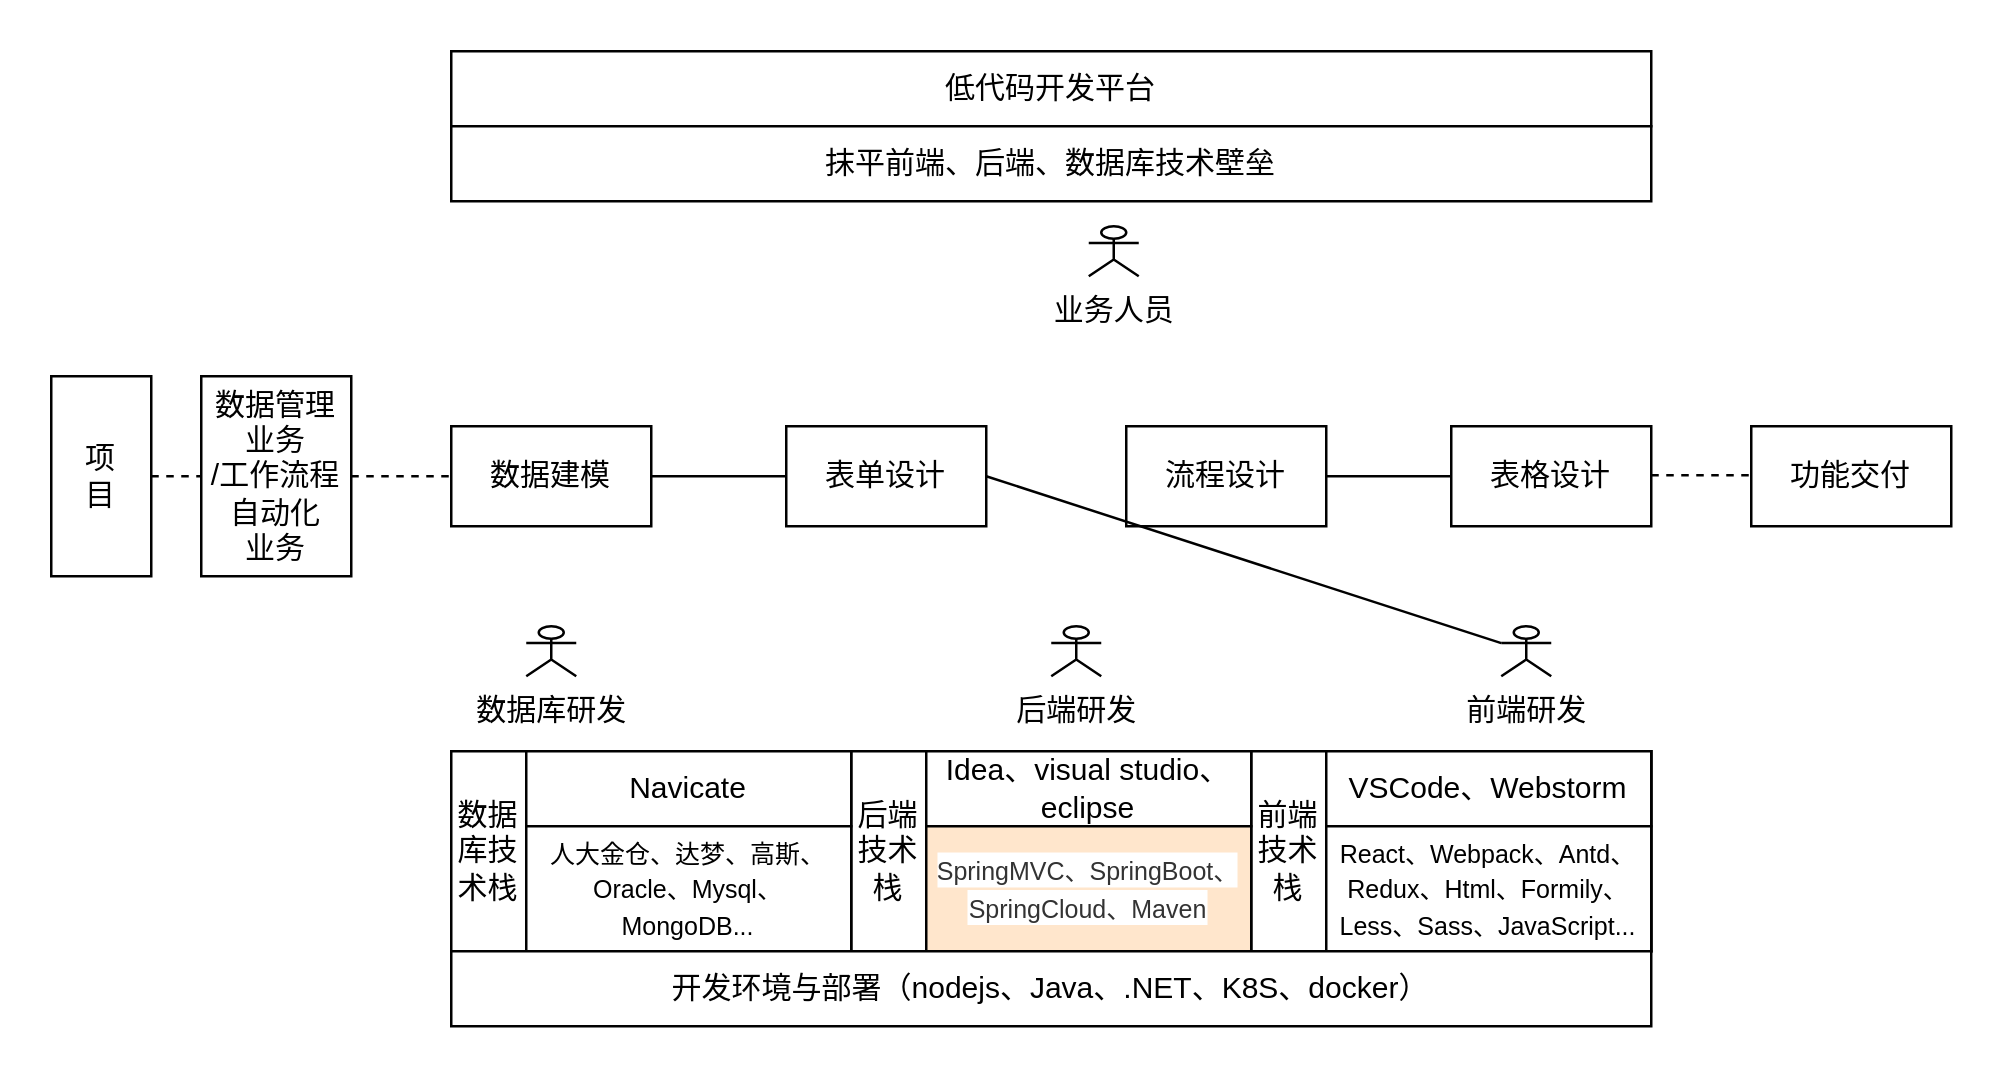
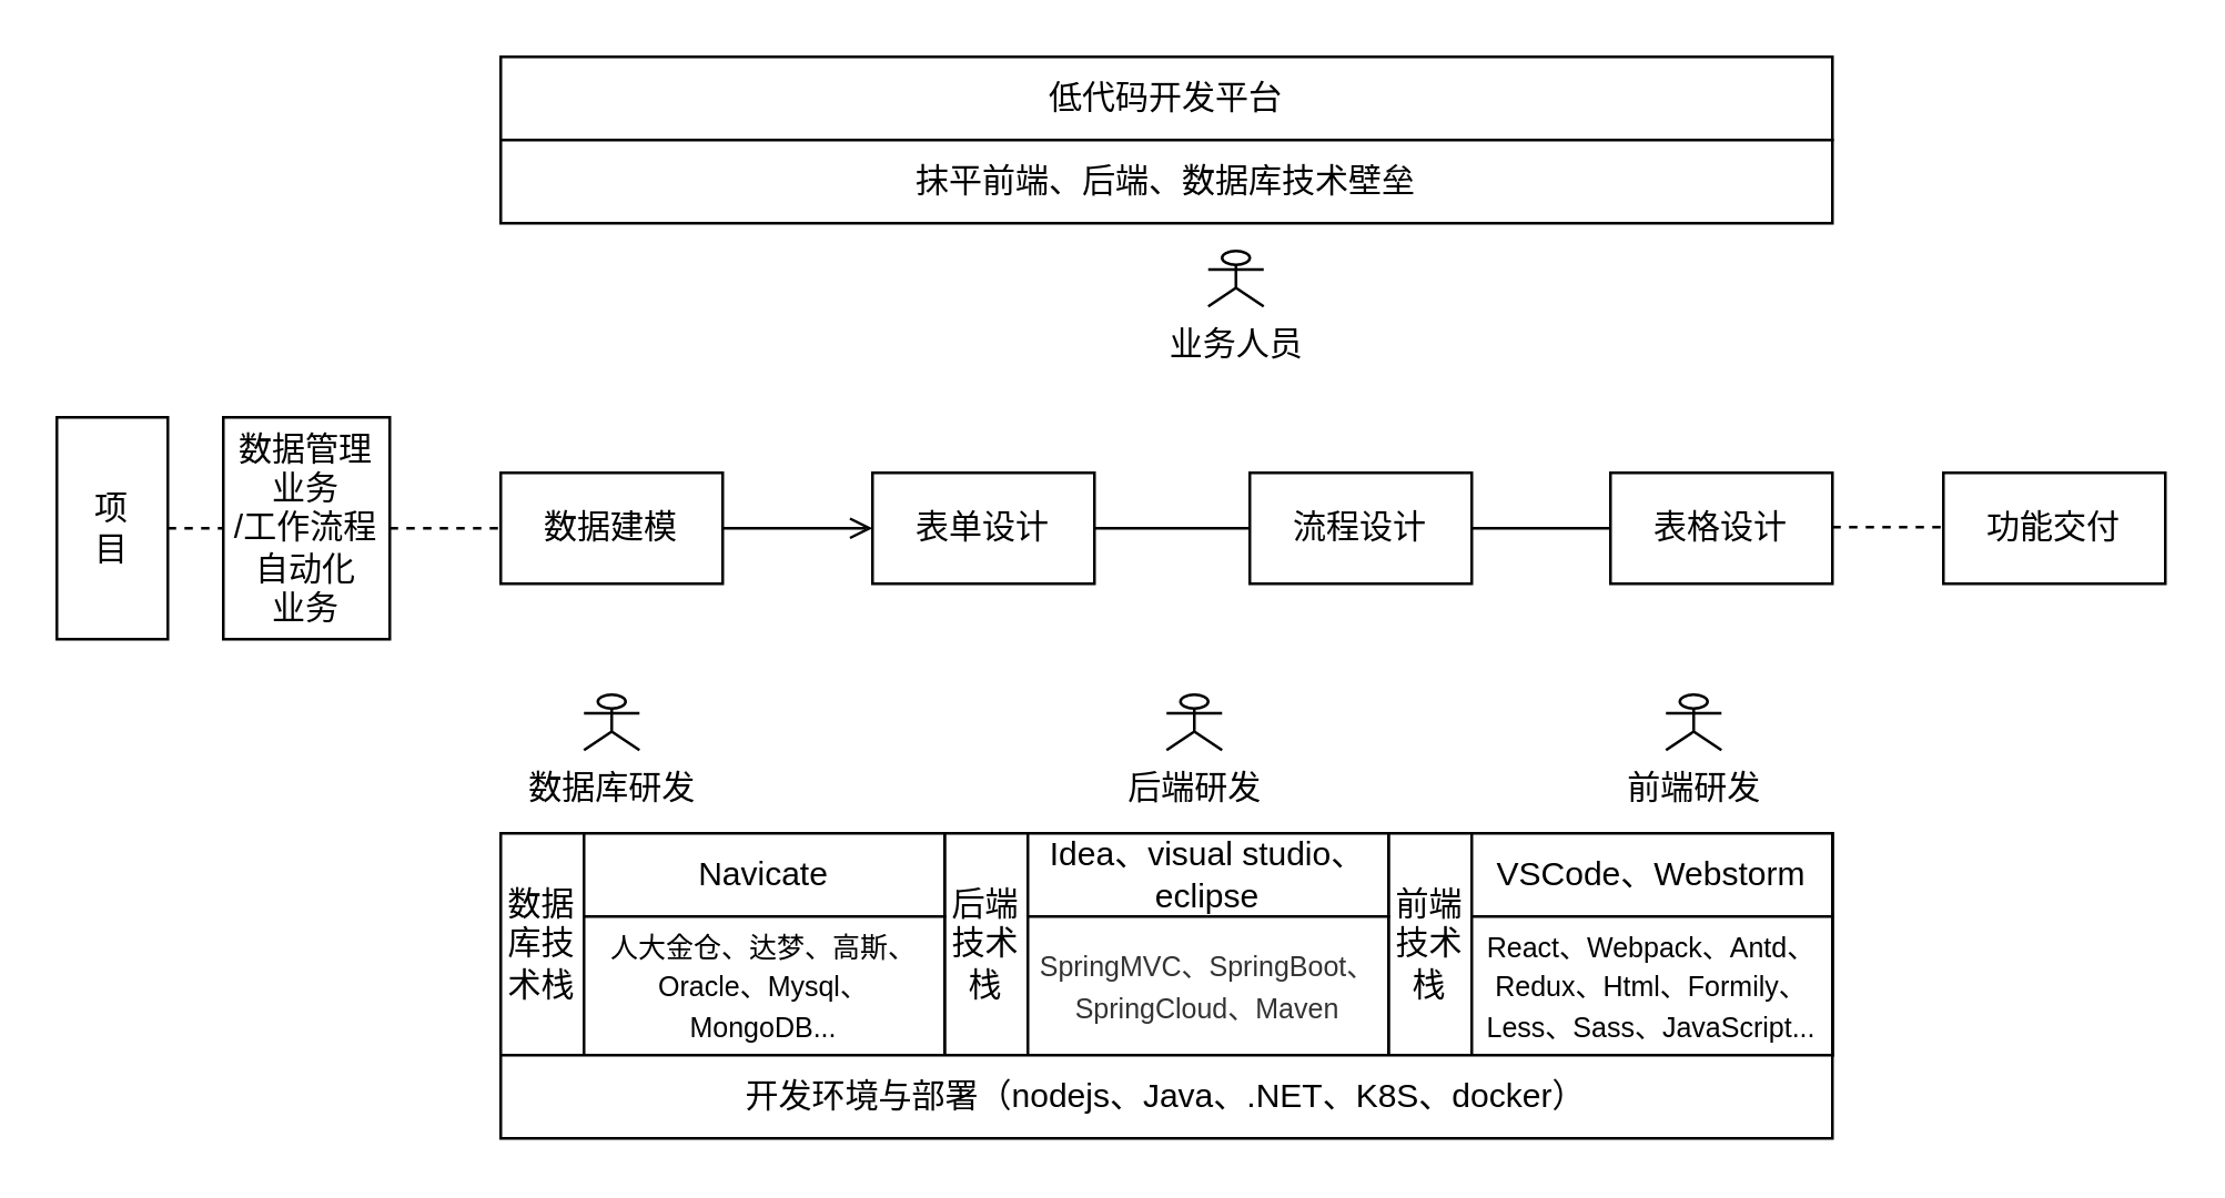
  <mxCell id="0" />
  <mxCell id="1" parent="0" />
  <mxCell id="2" value="项&lt;div&gt;&lt;span style=&quot;background-color: initial;&quot;&gt;目&lt;/span&gt;&lt;/div&gt;" style="rounded=0;whiteSpace=wrap;html=1;" vertex="1" parent="1"><mxGeometry x="20" y="150" width="40" height="80" as="geometry" /></mxCell>
  <mxCell id="3" value="数据管理业务&lt;div&gt;/工作流程自动化&lt;/div&gt;&lt;div&gt;业务&lt;/div&gt;" style="rounded=0;whiteSpace=wrap;html=1;" vertex="1" parent="1"><mxGeometry x="80" y="150" width="60" height="80" as="geometry" /></mxCell>
  <mxCell id="4" value="" style="rounded=0;whiteSpace=wrap;html=1;" vertex="1" parent="1"><mxGeometry x="180" y="300" width="480" height="80" as="geometry" /></mxCell>
  <mxCell id="5" value="数据建模" style="rounded=0;whiteSpace=wrap;html=1;" vertex="1" parent="1"><mxGeometry x="180" y="170" width="80" height="40" as="geometry" /></mxCell>
  <mxCell id="6" value="表单设计" style="rounded=0;whiteSpace=wrap;html=1;" vertex="1" parent="1"><mxGeometry x="314" y="170" width="80" height="40" as="geometry" /></mxCell>
  <mxCell id="7" value="" style="rounded=0;whiteSpace=wrap;html=1;" vertex="1" parent="1"><mxGeometry x="500" y="300" width="160" height="80" as="geometry" /></mxCell>
  <mxCell id="8" value="" style="rounded=0;whiteSpace=wrap;html=1;" vertex="1" parent="1"><mxGeometry x="340" y="300" width="160" height="80" as="geometry" /></mxCell>
  <mxCell id="9" value="" style="rounded=0;whiteSpace=wrap;html=1;" vertex="1" parent="1"><mxGeometry x="180" y="300" width="160" height="80" as="geometry" /></mxCell>
  <mxCell id="10" value="前端&lt;div&gt;技术栈&lt;/div&gt;" style="rounded=0;whiteSpace=wrap;html=1;" vertex="1" parent="1"><mxGeometry x="500" y="300" width="30" height="80" as="geometry" /></mxCell>
  <mxCell id="11" value="后端&lt;div&gt;技术栈&lt;/div&gt;" style="rounded=0;whiteSpace=wrap;html=1;" vertex="1" parent="1"><mxGeometry x="340" y="300" width="30" height="80" as="geometry" /></mxCell>
  <mxCell id="12" value="数据库技术栈" style="rounded=0;whiteSpace=wrap;html=1;" vertex="1" parent="1"><mxGeometry x="180" y="300" width="30" height="80" as="geometry" /></mxCell>
  <mxCell id="13" value="VSCode、Webstorm" style="rounded=0;whiteSpace=wrap;html=1;" vertex="1" parent="1"><mxGeometry x="530" y="300" width="130" height="30" as="geometry" /></mxCell>
  <mxCell id="14" value="Navicate" style="rounded=0;whiteSpace=wrap;html=1;" vertex="1" parent="1"><mxGeometry x="210" y="300" width="130" height="30" as="geometry" /></mxCell>
  <mxCell id="15" value="Idea、visual studio、eclipse" style="rounded=0;whiteSpace=wrap;html=1;" vertex="1" parent="1"><mxGeometry x="370" y="300" width="130" height="30" as="geometry" /></mxCell>
  <mxCell id="16" value="&lt;font style=&quot;font-size: 10px;&quot;&gt;React、Webpack、Antd、Redux、Html、Formily、Less、Sass、JavaScript...&lt;/font&gt;" style="rounded=0;whiteSpace=wrap;html=1;" vertex="1" parent="1"><mxGeometry x="530" y="330" width="130" height="50" as="geometry" /></mxCell>
- <mxCell id="17" value="&lt;span style=&quot;color: rgb(51, 51, 51); font-family: arial, verdana, helvetica, &amp;quot;PingFang SC&amp;quot;, &amp;quot;HanHei SC&amp;quot;, STHeitiSC-Light, &amp;quot;Microsoft Yahei&amp;quot;, sans-serif; text-align: justify; white-space-collapse: preserve; background-color: rgb(255, 255, 255);&quot;&gt;&lt;font style=&quot;font-size: 10px;&quot;&gt;SpringMVC、SpringBoot、SpringCloud、Maven&lt;/font&gt;&lt;/span&gt;" style="rounded=0;whiteSpace=wrap;html=1;fillColor=#ffe6cc;" vertex="1" parent="1"><mxGeometry x="370" y="330" width="130" height="50" as="geometry" /></mxCell>
+ <mxCell id="17" value="&lt;span style=&quot;color: rgb(51, 51, 51); font-family: arial, verdana, helvetica, &amp;quot;PingFang SC&amp;quot;, &amp;quot;HanHei SC&amp;quot;, STHeitiSC-Light, &amp;quot;Microsoft Yahei&amp;quot;, sans-serif; text-align: justify; white-space-collapse: preserve; background-color: rgb(255, 255, 255);&quot;&gt;&lt;font style=&quot;font-size: 10px;&quot;&gt;SpringMVC、SpringBoot、SpringCloud、Maven&lt;/font&gt;&lt;/span&gt;" style="rounded=0;whiteSpace=wrap;html=1;" vertex="1" parent="1"><mxGeometry x="370" y="330" width="130" height="50" as="geometry" /></mxCell>
  <mxCell id="18" value="&lt;font style=&quot;font-size: 10px;&quot;&gt;人大金仓、达梦、高斯、Oracle、Mysql、MongoDB...&lt;/font&gt;" style="rounded=0;whiteSpace=wrap;html=1;" vertex="1" parent="1"><mxGeometry x="210" y="330" width="130" height="50" as="geometry" /></mxCell>
  <mxCell id="19" value="开发环境与部署（nodejs、Java、.NET、K8S、docker&lt;span style=&quot;background-color: initial;&quot;&gt;）&lt;/span&gt;" style="rounded=0;whiteSpace=wrap;html=1;" vertex="1" parent="1"><mxGeometry x="180" y="380" width="480" height="30" as="geometry" /></mxCell>
  <mxCell id="20" value="流程设计" style="rounded=0;whiteSpace=wrap;html=1;" vertex="1" parent="1"><mxGeometry x="450" y="170" width="80" height="40" as="geometry" /></mxCell>
  <mxCell id="21" value="表格设计" style="rounded=0;whiteSpace=wrap;html=1;" vertex="1" parent="1"><mxGeometry x="580" y="170" width="80" height="40" as="geometry" /></mxCell>
  <mxCell id="22" value="低代码开发平台" style="rounded=0;whiteSpace=wrap;html=1;" vertex="1" parent="1"><mxGeometry x="180" y="20" width="480" height="30" as="geometry" /></mxCell>
- <mxCell id="23" value="" style="endArrow=none;html=1;rounded=0;exitX=1;exitY=0.5;exitDx=0;exitDy=0;entryX=0;entryY=0.5;entryDx=0;entryDy=0;" edge="1" parent="1" source="5" target="6"><mxGeometry width="50" height="50" relative="1" as="geometry"><mxPoint x="390" y="390" as="sourcePoint" /><mxPoint x="440" y="340" as="targetPoint" /></mxGeometry></mxCell>
+ <mxCell id="23" value="" style="endArrow=open;html=1;rounded=0;exitX=1;exitY=0.5;exitDx=0;exitDy=0;entryX=0;entryY=0.5;entryDx=0;entryDy=0;" edge="1" parent="1" source="5" target="6"><mxGeometry width="50" height="50" relative="1" as="geometry"><mxPoint x="390" y="390" as="sourcePoint" /><mxPoint x="440" y="340" as="targetPoint" /></mxGeometry></mxCell>
  <mxCell id="24" value="" style="endArrow=none;dashed=1;html=1;rounded=0;exitX=1;exitY=0.5;exitDx=0;exitDy=0;entryX=0;entryY=0.5;entryDx=0;entryDy=0;" edge="1" parent="1" source="2" target="3"><mxGeometry width="50" height="50" relative="1" as="geometry"><mxPoint x="420" y="110" as="sourcePoint" /><mxPoint x="470" y="60" as="targetPoint" /></mxGeometry></mxCell>
- <mxCell id="25" value="" style="endArrow=none;html=1;rounded=0;exitX=1;exitY=0.5;exitDx=0;exitDy=0;" edge="1" parent="1" source="6" target="31"><mxGeometry width="50" height="50" relative="1" as="geometry"><mxPoint x="410" y="190" as="sourcePoint" /><mxPoint x="420" y="189.5" as="targetPoint" /></mxGeometry></mxCell>
+ <mxCell id="25" value="" style="endArrow=none;html=1;rounded=0;entryX=0;entryY=0.5;entryDx=0;entryDy=0;exitX=1;exitY=0.5;exitDx=0;exitDy=0;" edge="1" parent="1" source="6" target="20"><mxGeometry width="50" height="50" relative="1" as="geometry"><mxPoint x="410" y="190" as="sourcePoint" /><mxPoint x="420" y="189.5" as="targetPoint" /></mxGeometry></mxCell>
  <mxCell id="26" value="" style="endArrow=none;html=1;rounded=0;exitX=1;exitY=0.5;exitDx=0;exitDy=0;entryX=0;entryY=0.5;entryDx=0;entryDy=0;" edge="1" parent="1" source="20" target="21"><mxGeometry width="50" height="50" relative="1" as="geometry"><mxPoint x="500" y="189.5" as="sourcePoint" /><mxPoint x="540" y="189.5" as="targetPoint" /></mxGeometry></mxCell>
  <mxCell id="27" value="抹平前端、后端、数据库技术壁垒" style="rounded=0;whiteSpace=wrap;html=1;" vertex="1" parent="1"><mxGeometry x="180" y="50" width="480" height="30" as="geometry" /></mxCell>
  <mxCell id="28" value="数据库研发" style="shape=umlActor;verticalLabelPosition=bottom;verticalAlign=top;html=1;outlineConnect=0;" vertex="1" parent="1"><mxGeometry x="210" y="250" width="20" height="20" as="geometry" /></mxCell>
  <mxCell id="29" value="业务人员" style="shape=umlActor;verticalLabelPosition=bottom;verticalAlign=top;html=1;outlineConnect=0;" vertex="1" parent="1"><mxGeometry x="435" y="90" width="20" height="20" as="geometry" /></mxCell>
  <mxCell id="30" value="后端研发" style="shape=umlActor;verticalLabelPosition=bottom;verticalAlign=top;html=1;outlineConnect=0;" vertex="1" parent="1"><mxGeometry x="420" y="250" width="20" height="20" as="geometry" /></mxCell>
  <mxCell id="31" value="前端研发" style="shape=umlActor;verticalLabelPosition=bottom;verticalAlign=top;html=1;outlineConnect=0;" vertex="1" parent="1"><mxGeometry x="600" y="250" width="20" height="20" as="geometry" /></mxCell>
  <mxCell id="32" value="" style="endArrow=none;dashed=1;html=1;rounded=0;exitX=1;exitY=0.5;exitDx=0;exitDy=0;entryX=0;entryY=0.5;entryDx=0;entryDy=0;" edge="1" parent="1" source="3" target="5"><mxGeometry width="50" height="50" relative="1" as="geometry"><mxPoint x="300" y="150" as="sourcePoint" /><mxPoint x="350" y="100" as="targetPoint" /></mxGeometry></mxCell>
  <mxCell id="33" value="" style="endArrow=none;dashed=1;html=1;rounded=0;exitX=1;exitY=0.5;exitDx=0;exitDy=0;entryX=0;entryY=0.5;entryDx=0;entryDy=0;" edge="1" parent="1"><mxGeometry width="50" height="50" relative="1" as="geometry"><mxPoint x="660" y="189.58" as="sourcePoint" /><mxPoint x="700" y="189.58" as="targetPoint" /></mxGeometry></mxCell>
  <mxCell id="34" value="功能交付" style="rounded=0;whiteSpace=wrap;html=1;" vertex="1" parent="1"><mxGeometry x="700" y="170" width="80" height="40" as="geometry" /></mxCell>
